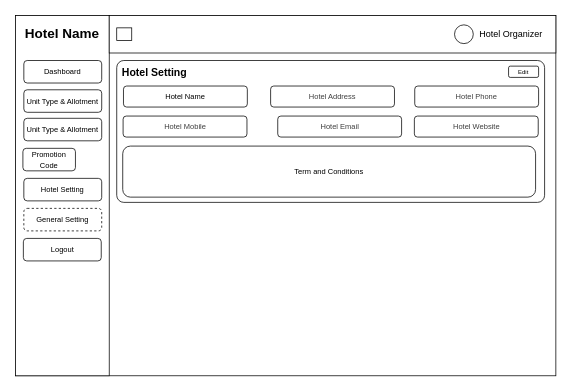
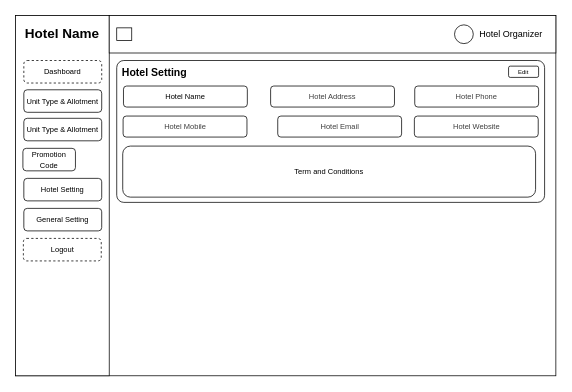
  <mxCell id="0" />
  <mxCell id="1" parent="0" />
  <mxCell id="2" value="" style="rounded=0;whiteSpace=wrap;html=1;" parent="1" vertex="1"><mxGeometry x="20" y="20" width="720" height="480" as="geometry" /></mxCell>
  <mxCell id="3" value="" style="rounded=0;whiteSpace=wrap;html=1;" parent="1" vertex="1"><mxGeometry x="20" y="20" width="125" height="480" as="geometry" /></mxCell>
  <mxCell id="4" value="" style="rounded=0;whiteSpace=wrap;html=1;" parent="1" vertex="1"><mxGeometry x="145" y="20" width="595" height="50" as="geometry" /></mxCell>
  <mxCell id="5" value="Hotel Name" style="text;html=1;align=center;verticalAlign=middle;whiteSpace=wrap;rounded=0;fontSize=18;fontStyle=1" parent="1" vertex="1"><mxGeometry x="31.25" y="30" width="102.5" height="30" as="geometry" /></mxCell>
  <mxCell id="6" value="" style="group" parent="1" vertex="1" connectable="0"><mxGeometry x="605" y="30" width="130" height="30" as="geometry" /></mxCell>
  <mxCell id="7" value="" style="ellipse;whiteSpace=wrap;html=1;aspect=fixed;" parent="6" vertex="1"><mxGeometry y="2.5" width="25" height="25" as="geometry" /></mxCell>
  <mxCell id="8" value="Hotel Organizer" style="text;html=1;align=center;verticalAlign=middle;resizable=0;points=[];autosize=1;strokeColor=none;fillColor=none;" parent="6" vertex="1"><mxGeometry x="20" width="110" height="30" as="geometry" /></mxCell>
  <mxCell id="9" value="" style="rounded=0;whiteSpace=wrap;html=1;" parent="1" vertex="1"><mxGeometry x="155" y="36.5" width="20" height="17" as="geometry" /></mxCell>
- <mxCell id="10" value="Dashboard" style="rounded=1;whiteSpace=wrap;html=1;fontSize=10;" parent="1" vertex="1"><mxGeometry x="31.25" y="80" width="103.75" height="30" as="geometry" /></mxCell>
+ <mxCell id="10" value="Dashboard" style="rounded=1;whiteSpace=wrap;html=1;fontSize=10;dashed=1;" parent="1" vertex="1"><mxGeometry x="31.25" y="80" width="103.75" height="30" as="geometry" /></mxCell>
  <mxCell id="11" value="&lt;font style=&quot;font-size: 10px;&quot;&gt;Unit Type &amp;amp; Allotment&lt;/font&gt;" style="rounded=1;whiteSpace=wrap;html=1;" parent="1" vertex="1"><mxGeometry x="31.25" y="157" width="103.75" height="30" as="geometry" /></mxCell>
  <mxCell id="12" value="&lt;font style=&quot;font-size: 10px;&quot;&gt;Promotion Code&lt;/font&gt;" style="rounded=1;whiteSpace=wrap;html=1;" parent="1" vertex="1"><mxGeometry x="30" y="197" width="70" height="30" as="geometry" /></mxCell>
- <mxCell id="13" value="&lt;font style=&quot;font-size: 10px;&quot;&gt;General Setting&lt;/font&gt;" style="rounded=1;whiteSpace=wrap;html=1;dashed=1;" parent="1" vertex="1"><mxGeometry x="31.25" y="277" width="103.75" height="30" as="geometry" /></mxCell>
+ <mxCell id="13" value="&lt;font style=&quot;font-size: 10px;&quot;&gt;General Setting&lt;/font&gt;" style="rounded=1;whiteSpace=wrap;html=1;" parent="1" vertex="1"><mxGeometry x="31.25" y="277" width="103.75" height="30" as="geometry" /></mxCell>
  <mxCell id="14" value="&lt;font style=&quot;font-size: 10px;&quot;&gt;Hotel Setting&lt;/font&gt;" style="rounded=1;whiteSpace=wrap;html=1;" parent="1" vertex="1"><mxGeometry x="31.25" y="237" width="103.75" height="30" as="geometry" /></mxCell>
- <mxCell id="15" value="&lt;font style=&quot;font-size: 10px;&quot;&gt;Logout&lt;/font&gt;" style="rounded=1;whiteSpace=wrap;html=1;" parent="1" vertex="1"><mxGeometry x="30.63" y="317" width="103.75" height="30" as="geometry" /></mxCell>
+ <mxCell id="15" value="&lt;font style=&quot;font-size: 10px;&quot;&gt;Logout&lt;/font&gt;" style="rounded=1;whiteSpace=wrap;html=1;dashed=1;" parent="1" vertex="1"><mxGeometry x="30.63" y="317" width="103.75" height="30" as="geometry" /></mxCell>
  <mxCell id="16" value="" style="rounded=1;whiteSpace=wrap;html=1;arcSize=5;" parent="1" vertex="1"><mxGeometry x="155" y="80" width="570" height="189" as="geometry" /></mxCell>
  <mxCell id="17" value="&lt;font style=&quot;font-size: 14px;&quot;&gt;&lt;b&gt;Hotel Setting&lt;/b&gt;&lt;/font&gt;" style="text;html=1;align=center;verticalAlign=middle;resizable=0;points=[];autosize=1;strokeColor=none;fillColor=none;" parent="1" vertex="1"><mxGeometry x="153" y="81" width="104" height="29" as="geometry" /></mxCell>
  <mxCell id="18" value="&lt;font style=&quot;font-size: 8px;&quot;&gt;Edit&lt;/font&gt;" style="rounded=1;whiteSpace=wrap;html=1;" parent="1" vertex="1"><mxGeometry x="677" y="87.5" width="40" height="15" as="geometry" /></mxCell>
  <mxCell id="19" value="&lt;font style=&quot;font-size: 10px;&quot;&gt;Hotel Name&lt;/font&gt;" style="rounded=1;whiteSpace=wrap;html=1;align=center;" parent="1" vertex="1"><mxGeometry x="164" y="114" width="165" height="28" as="geometry" /></mxCell>
  <mxCell id="20" value="&lt;span style=&quot;color: rgb(63, 63, 63); font-size: 10px; text-align: left;&quot;&gt;Hotel Address&lt;/span&gt;" style="rounded=1;whiteSpace=wrap;html=1;" parent="1" vertex="1"><mxGeometry x="360" y="114" width="165" height="28" as="geometry" /></mxCell>
  <mxCell id="21" value="&lt;span style=&quot;color: rgb(63, 63, 63); font-size: 10px; text-align: left;&quot;&gt;Hotel Phone&lt;/span&gt;" style="rounded=1;whiteSpace=wrap;html=1;" parent="1" vertex="1"><mxGeometry x="552" y="114" width="165" height="28" as="geometry" /></mxCell>
  <mxCell id="22" value="&lt;span style=&quot;color: rgb(63, 63, 63); font-size: 10px; text-align: left;&quot;&gt;Hotel Mobile&lt;/span&gt;" style="rounded=1;whiteSpace=wrap;html=1;" parent="1" vertex="1"><mxGeometry x="163.5" y="154" width="165" height="28" as="geometry" /></mxCell>
  <mxCell id="23" value="&lt;span style=&quot;color: rgb(63, 63, 63); font-size: 10px; text-align: left;&quot;&gt;Hotel Email&lt;/span&gt;" style="rounded=1;whiteSpace=wrap;html=1;" parent="1" vertex="1"><mxGeometry x="369.5" y="154" width="165" height="28" as="geometry" /></mxCell>
  <mxCell id="24" value="&lt;span style=&quot;color: rgb(63, 63, 63); font-size: 10px; text-align: left;&quot;&gt;Hotel Website&lt;/span&gt;" style="rounded=1;whiteSpace=wrap;html=1;" parent="1" vertex="1"><mxGeometry x="551.5" y="154" width="165" height="28" as="geometry" /></mxCell>
  <mxCell id="25" value="&lt;font style=&quot;font-size: 10px;&quot;&gt;Term and Conditions&lt;/font&gt;" style="rounded=1;whiteSpace=wrap;html=1;align=center;" parent="1" vertex="1"><mxGeometry x="163" y="194" width="550" height="68" as="geometry" /></mxCell>
  <mxCell id="26" value="&lt;font style=&quot;font-size: 10px;&quot;&gt;Unit Type &amp;amp; Allotment&lt;/font&gt;" style="rounded=1;whiteSpace=wrap;html=1;" vertex="1" parent="1"><mxGeometry x="31.25" y="119" width="103.75" height="30" as="geometry" /></mxCell>
